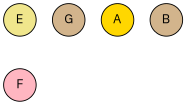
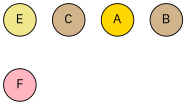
  graph {
    fontname="IBM Plex Sans"
    mindist=.1
    node [fillcolor=tan fontname="IBM Plex Sans" margin=0 shape=circle style=filled]
    edge [fontname="IBM Plex Sans" style=invis]
    E [fillcolor=khaki]
    F [fillcolor=lightpink]
-   G
+   C
    A [fillcolor=gold]
    B
    subgraph sub_1 {
      E
      F
    }
    E -- F
    F -- F
  }
